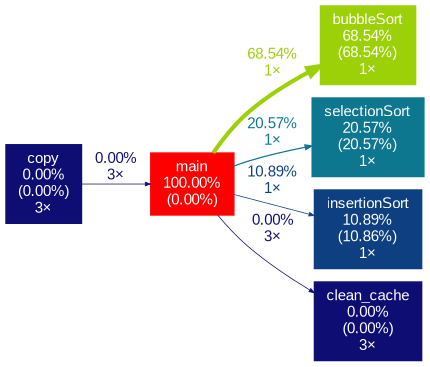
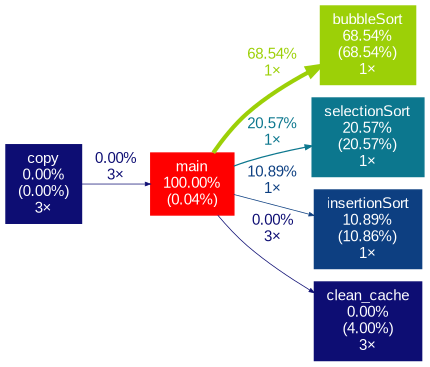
  digraph {
    fontname=Arial
    nodesep=0.125
    rankdir=LR
    ranksep=0.25
    node [color="#0d0d73" fontcolor="#ffffff" fontname=Arial fontsize=10.00 shape=box style=filled]
    edge [arrowsize=0.35 color="#0d0d73" fontcolor="#0d0d73" fontname=Arial fontsize=10.00 labeldistance=0.50 penwidth=0.50]
-   n1 [color="#ff0000" height=0 label="main\n100.00%\n(0.00%)" width=0]
+   n1 [color="#ff0000" height=0 label="main\n100.00%\n(0.04%)" width=0]
    n2 [color="#9cd007" height=0 label="bubbleSort\n68.54%\n(68.54%)\n1×" width=0]
    n3 [color="#0c778e" height=0 label="selectionSort\n20.57%\n(20.57%)\n1×" width=0]
    n4 [color="#0d3f81" height=0 label="insertionSort\n10.89%\n(10.86%)\n1×" width=0]
-   n5 [height=0 label="clean_cache\n0.00%\n(0.00%)\n3×" width=0]
+   n5 [height=0 label="clean_cache\n0.00%\n(4.00%)\n3×" width=0]
    n6 [height=0 label="copy\n0.00%\n(0.00%)\n3×" width=0]
    n1 -> n2 [arrowsize=0.83 color="#9cd007" fontcolor="#9cd007" label="68.54%\n1×" labeldistance=2.74 penwidth=2.74]
    n1 -> n3 [arrowsize=0.45 color="#0c778e" fontcolor="#0c778e" label="20.57%\n1×" labeldistance=0.82 penwidth=0.82]
    n1 -> n4 [color="#0d3f81" fontcolor="#0d3f81" label="10.89%\n1×"]
    n1 -> n5 [label="0.00%\n3×"]
    n6 -> n1 [label="0.00%\n3×"]
  }
